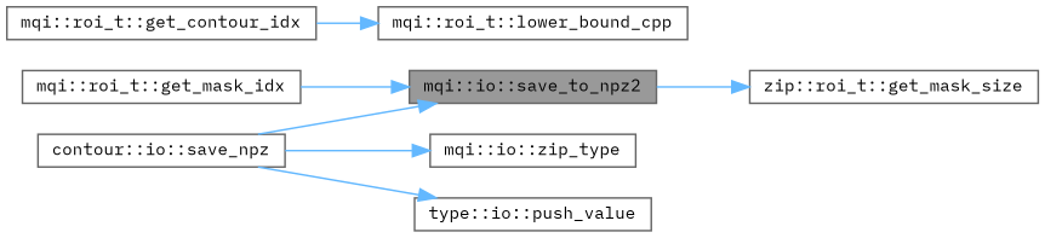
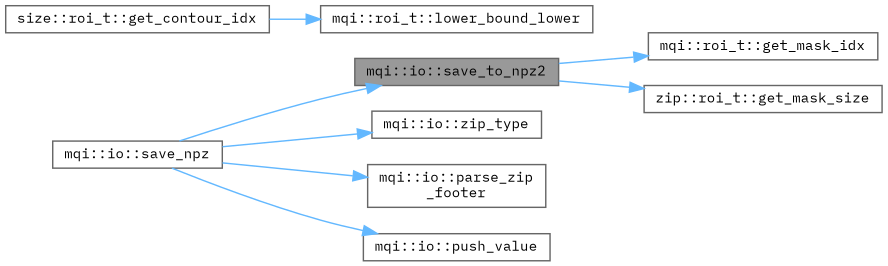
  digraph {
    fontname="IBM Plex Mono"
    rankdir=LR
    node [color=grey40 fillcolor=white fontname="IBM Plex Mono" fontsize=10 shape=box style=filled]
    edge [color=steelblue1 fontname="IBM Plex Mono" fontsize=10 labelfontname=Helvetica labelfontsize=10 style=solid]
    n1 [color=gray40 fillcolor=grey60 fontcolor=black height=0.2 label="mqi::io::save_to_npz2" width=0.4]
    n2 [height=0.2 label="mqi::roi_t::get_mask_idx" width=0.4]
    n3 [height=0.2 label="zip::roi_t::get_mask_size" width=0.4]
-   n4 [height=0.2 label="contour::io::save_npz" width=0.4]
+   n4 [height=0.2 label="mqi::io::save_npz" width=0.4]
    n5 [height=0.2 label="mqi::io::zip_type" width=0.4]
-   n7 [height=0.2 label="type::io::push_value" width=0.4]
-   n8 [height=0.2 label="mqi::roi_t::get_contour_idx" width=0.4]
-   n9 [height=0.2 label="mqi::roi_t::lower_bound_cpp" width=0.4]
-   n2 -> n1
+   n6 [height=0.2 label="mqi::io::parse_zip\l_footer" width=0.4]
+   n7 [height=0.2 label="mqi::io::push_value" width=0.4]
+   n8 [height=0.2 label="size::roi_t::get_contour_idx" width=0.4]
+   n9 [height=0.2 label="mqi::roi_t::lower_bound_lower" width=0.4]
+   n1 -> n2
    n1 -> n3
    n4 -> n1
    n4 -> n5
+   n4 -> n6
    n4 -> n7
    n8 -> n9
  }
